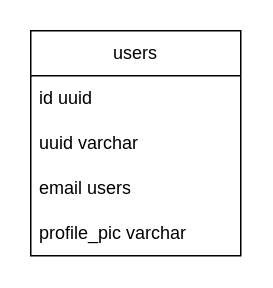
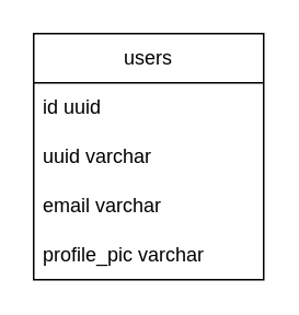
  <mxCell id="0" />
  <mxCell id="1" parent="0" />
  <mxCell id="2" value="users" style="swimlane;fontStyle=0;childLayout=stackLayout;horizontal=1;startSize=30;horizontalStack=0;resizeParent=1;resizeParentMax=0;resizeLast=0;collapsible=1;marginBottom=0;whiteSpace=wrap;html=1;" vertex="1" parent="1"><mxGeometry x="20" y="20" width="140" height="150" as="geometry" /></mxCell>
  <mxCell id="3" value="id uuid" style="text;strokeColor=none;fillColor=none;align=left;verticalAlign=middle;spacingLeft=4;spacingRight=4;overflow=hidden;points=[[0,0.5],[1,0.5]];portConstraint=eastwest;rotatable=0;whiteSpace=wrap;html=1;" vertex="1" parent="2"><mxGeometry y="30" width="140" height="30" as="geometry" /></mxCell>
  <mxCell id="4" value="uuid varchar" style="text;strokeColor=none;fillColor=none;align=left;verticalAlign=middle;spacingLeft=4;spacingRight=4;overflow=hidden;points=[[0,0.5],[1,0.5]];portConstraint=eastwest;rotatable=0;whiteSpace=wrap;html=1;" vertex="1" parent="2"><mxGeometry y="60" width="140" height="30" as="geometry" /></mxCell>
- <mxCell id="5" value="email users" style="text;strokeColor=none;fillColor=none;align=left;verticalAlign=middle;spacingLeft=4;spacingRight=4;overflow=hidden;points=[[0,0.5],[1,0.5]];portConstraint=eastwest;rotatable=0;whiteSpace=wrap;html=1;" vertex="1" parent="2"><mxGeometry y="90" width="140" height="30" as="geometry" /></mxCell>
+ <mxCell id="5" value="email varchar" style="text;strokeColor=none;fillColor=none;align=left;verticalAlign=middle;spacingLeft=4;spacingRight=4;overflow=hidden;points=[[0,0.5],[1,0.5]];portConstraint=eastwest;rotatable=0;whiteSpace=wrap;html=1;" vertex="1" parent="2"><mxGeometry y="90" width="140" height="30" as="geometry" /></mxCell>
  <mxCell id="6" value="profile_pic varchar" style="text;strokeColor=none;fillColor=none;align=left;verticalAlign=middle;spacingLeft=4;spacingRight=4;overflow=hidden;points=[[0,0.5],[1,0.5]];portConstraint=eastwest;rotatable=0;whiteSpace=wrap;html=1;" vertex="1" parent="2"><mxGeometry y="120" width="140" height="30" as="geometry" /></mxCell>
